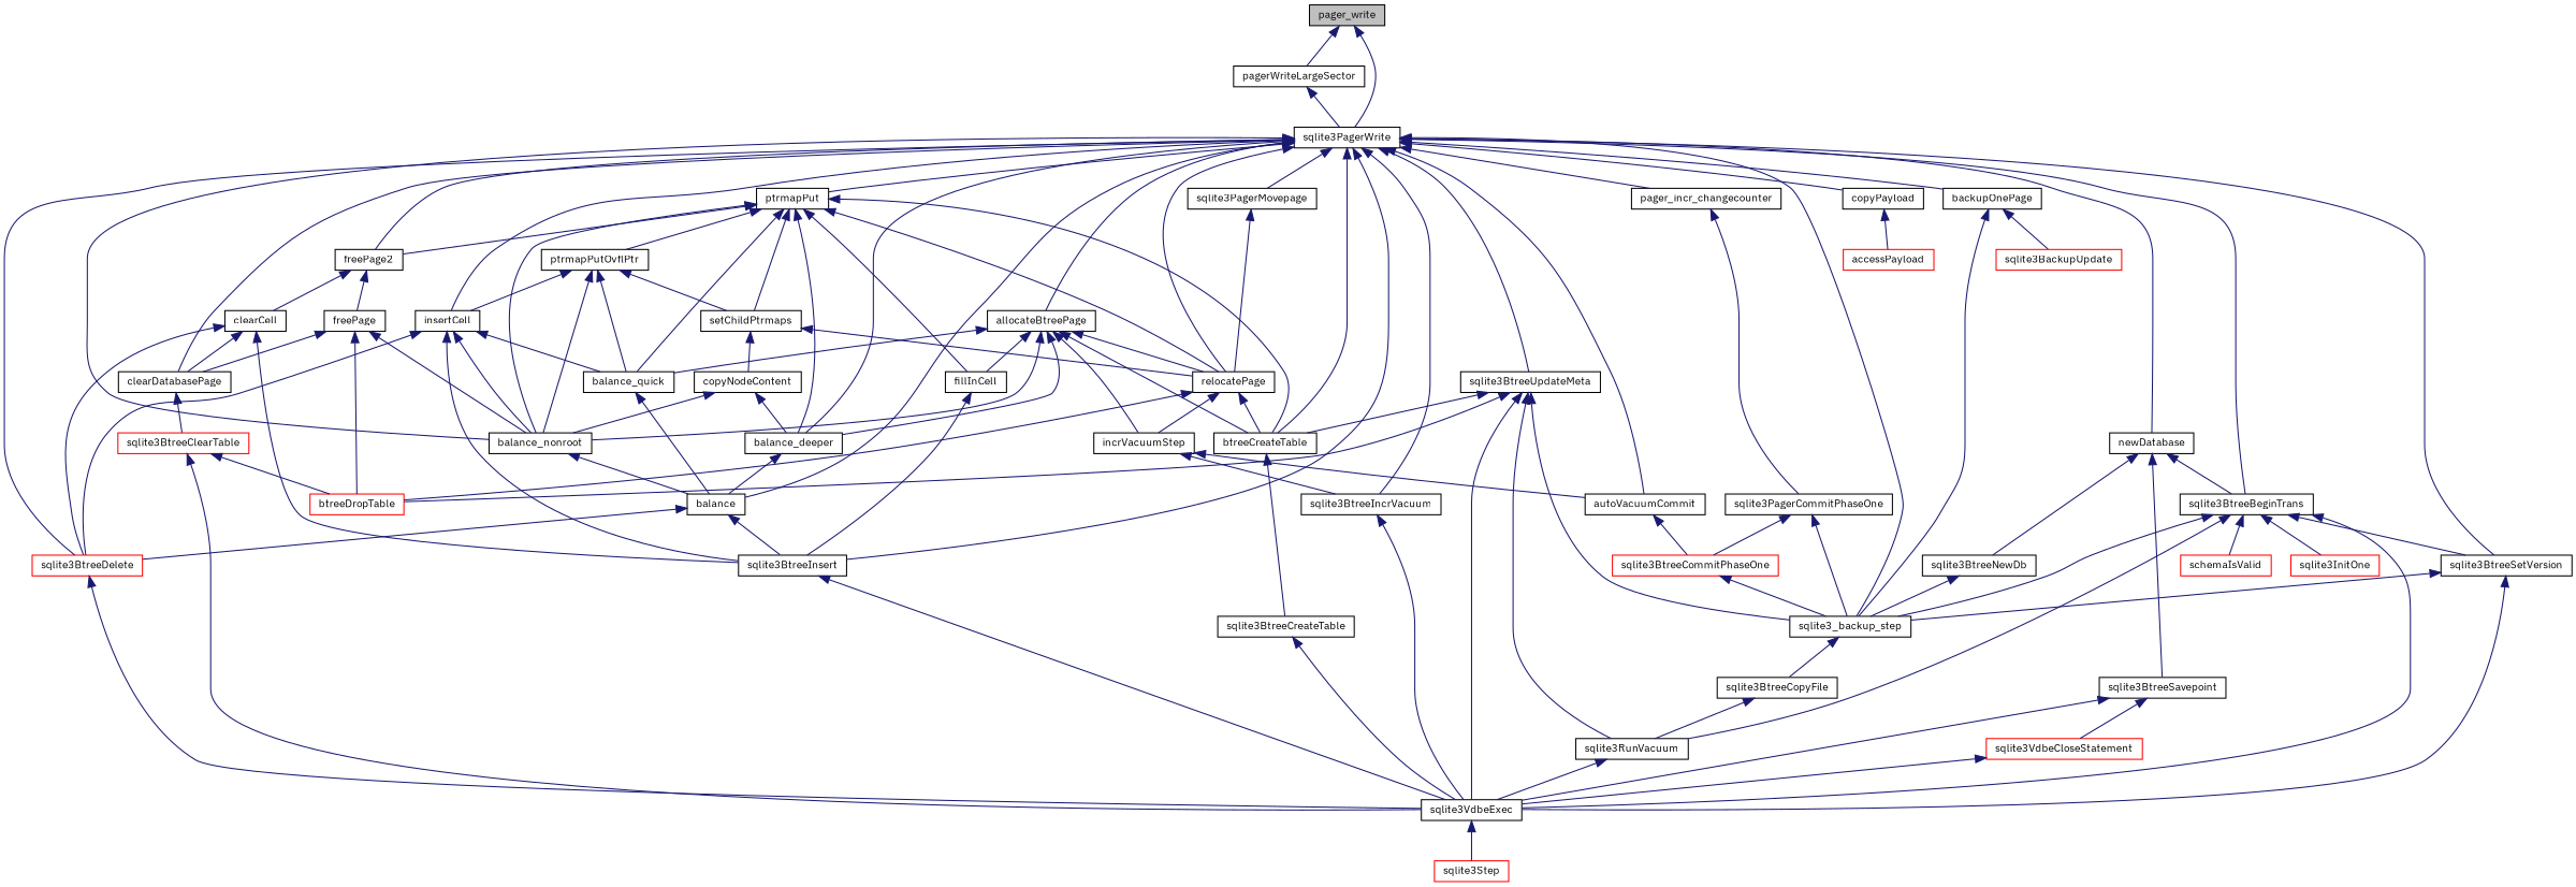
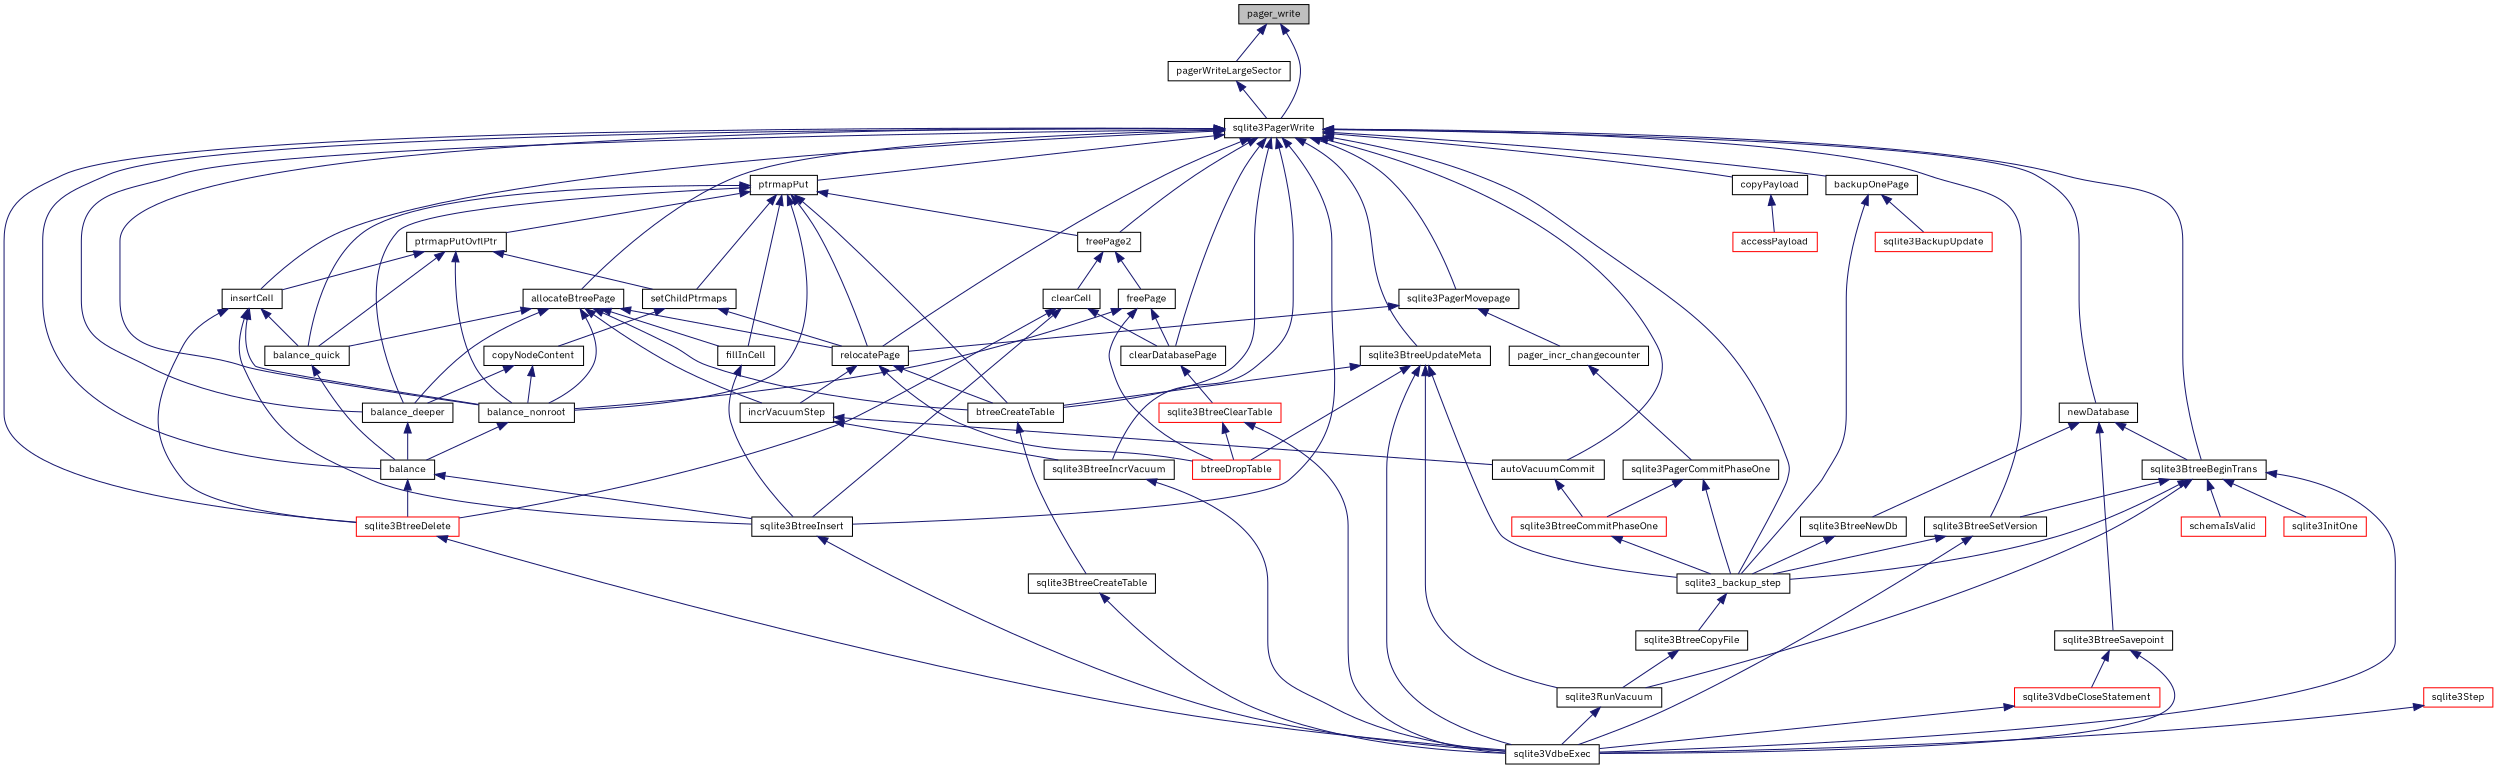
  digraph {
    fontname="IBM Plex Sans"
    rankdir=TB
    node [color=black fillcolor=white fontname="IBM Plex Sans" fontsize=10 shape=record style=filled]
    edge [color=midnightblue dir=back fontname="IBM Plex Sans" fontsize=10 labelfontname=FreeSans labelfontsize=10 style=solid]
    n1 [fillcolor=grey75 fontcolor=black height=0.2 label=pager_write width=0.4]
    n2 [height=0.2 label=pagerWriteLargeSector width=0.4]
    n3 [height=0.2 label=sqlite3PagerWrite width=0.4]
    n4 [height=0.2 label=pager_incr_changecounter width=0.4]
    n5 [height=0.2 label=sqlite3_backup_step width=0.4]
    n6 [height=0.2 label=sqlite3PagerMovepage width=0.4]
    n7 [height=0.2 label=relocatePage width=0.4]
    n8 [height=0.2 label=sqlite3BtreeIncrVacuum width=0.4]
    n9 [height=0.2 label=autoVacuumCommit width=0.4]
    n10 [height=0.2 label=btreeCreateTable width=0.4]
    n11 [height=0.2 label=ptrmapPut width=0.4]
    n12 [height=0.2 label=balance_nonroot width=0.4]
    n13 [height=0.2 label=balance width=0.4]
    n14 [height=0.2 label=sqlite3BtreeInsert width=0.4]
    n15 [color=red height=0.2 label=sqlite3BtreeDelete width=0.4]
    n16 [height=0.2 label=balance_deeper width=0.4]
    n17 [height=0.2 label=insertCell width=0.4]
    n18 [height=0.2 label=freePage2 width=0.4]
    n19 [height=0.2 label=clearDatabasePage width=0.4]
    n20 [height=0.2 label=newDatabase width=0.4]
    n21 [height=0.2 label=sqlite3BtreeBeginTrans width=0.4]
    n22 [height=0.2 label=sqlite3BtreeSetVersion width=0.4]
    n23 [height=0.2 label=copyPayload width=0.4]
    n24 [height=0.2 label=allocateBtreePage width=0.4]
    n25 [height=0.2 label=sqlite3BtreeUpdateMeta width=0.4]
    n26 [height=0.2 label=backupOnePage width=0.4]
    n27 [height=0.2 label=sqlite3PagerCommitPhaseOne width=0.4]
    n28 [height=0.2 label=sqlite3BtreeCopyFile width=0.4]
    n29 [height=0.2 label=incrVacuumStep width=0.4]
    n30 [color=red height=0.2 label=btreeDropTable width=0.4]
    n31 [height=0.2 label=sqlite3VdbeExec width=0.4]
    n32 [color=red height=0.2 label=sqlite3BtreeCommitPhaseOne width=0.4]
    n33 [height=0.2 label=sqlite3BtreeCreateTable width=0.4]
    n34 [height=0.2 label=ptrmapPutOvflPtr width=0.4]
    n35 [height=0.2 label=setChildPtrmaps width=0.4]
    n36 [height=0.2 label=balance_quick width=0.4]
    n37 [height=0.2 label=fillInCell width=0.4]
    n38 [height=0.2 label=freePage width=0.4]
    n39 [height=0.2 label=clearCell width=0.4]
    n40 [color=red height=0.2 label=sqlite3BtreeClearTable width=0.4]
    n41 [height=0.2 label=sqlite3BtreeNewDb width=0.4]
    n42 [height=0.2 label=sqlite3BtreeSavepoint width=0.4]
    n43 [height=0.2 label=sqlite3RunVacuum width=0.4]
    n44 [color=red height=0.2 label=sqlite3InitOne width=0.4]
    n45 [color=red height=0.2 label=schemaIsValid width=0.4]
    n46 [color=red height=0.2 label=accessPayload width=0.4]
    n47 [color=red height=0.2 label=sqlite3BackupUpdate width=0.4]
    n48 [color=red height=0.2 label=sqlite3Step width=0.4]
    n49 [height=0.2 label=copyNodeContent width=0.4]
    n50 [color=red height=0.2 label=sqlite3VdbeCloseStatement width=0.4]
    n1 -> n2
    n1 -> n3
    n2 -> n3
-   n3 -> n4
+   n6 -> n4
    n3 -> n5
    n3 -> n6
    n3 -> n7
    n3 -> n8
    n3 -> n9
    n3 -> n10
    n3 -> n11
    n3 -> n12
    n3 -> n13
    n3 -> n14
    n3 -> n15
    n3 -> n16
    n3 -> n17
    n3 -> n18
    n3 -> n19
    n3 -> n20
    n3 -> n21
    n3 -> n22
    n3 -> n23
    n3 -> n24
    n3 -> n25
    n3 -> n26
    n4 -> n27
    n5 -> n28
    n6 -> n7
    n7 -> n10
    n7 -> n29
    n7 -> n30
    n8 -> n31
    n9 -> n32
    n10 -> n33
    n11 -> n7
    n11 -> n10
    n11 -> n12
    n11 -> n16
    n11 -> n18
    n11 -> n34
    n11 -> n35
    n11 -> n36
    n11 -> n37
    n12 -> n13
    n13 -> n14
    n13 -> n15
    n14 -> n31
    n15 -> n31
    n16 -> n13
    n17 -> n12
    n17 -> n14
    n17 -> n15
    n17 -> n36
    n18 -> n38
    n18 -> n39
    n19 -> n40
    n20 -> n21
    n20 -> n41
    n20 -> n42
    n21 -> n5
    n21 -> n22
    n21 -> n31
    n21 -> n43
    n21 -> n44
    n21 -> n45
    n22 -> n5
    n22 -> n31
    n23 -> n46
    n24 -> n7
    n24 -> n10
    n24 -> n12
    n24 -> n16
    n24 -> n29
    n24 -> n36
    n24 -> n37
    n25 -> n5
    n25 -> n10
    n25 -> n30
    n25 -> n31
    n25 -> n43
    n26 -> n5
    n26 -> n47
    n27 -> n5
    n27 -> n32
    n28 -> n43
    n29 -> n8
    n29 -> n9
-   n31 -> n48
+   n48 -> n31
    n32 -> n5
    n33 -> n31
    n34 -> n12
    n34 -> n17
    n34 -> n35
    n34 -> n36
    n35 -> n7
    n35 -> n49
    n36 -> n13
    n37 -> n14
    n38 -> n12
    n38 -> n19
    n38 -> n30
    n39 -> n14
    n39 -> n15
    n39 -> n19
    n40 -> n30
    n40 -> n31
    n41 -> n5
    n42 -> n31
    n42 -> n50
    n43 -> n31
    n49 -> n12
    n49 -> n16
    n50 -> n31
  }
